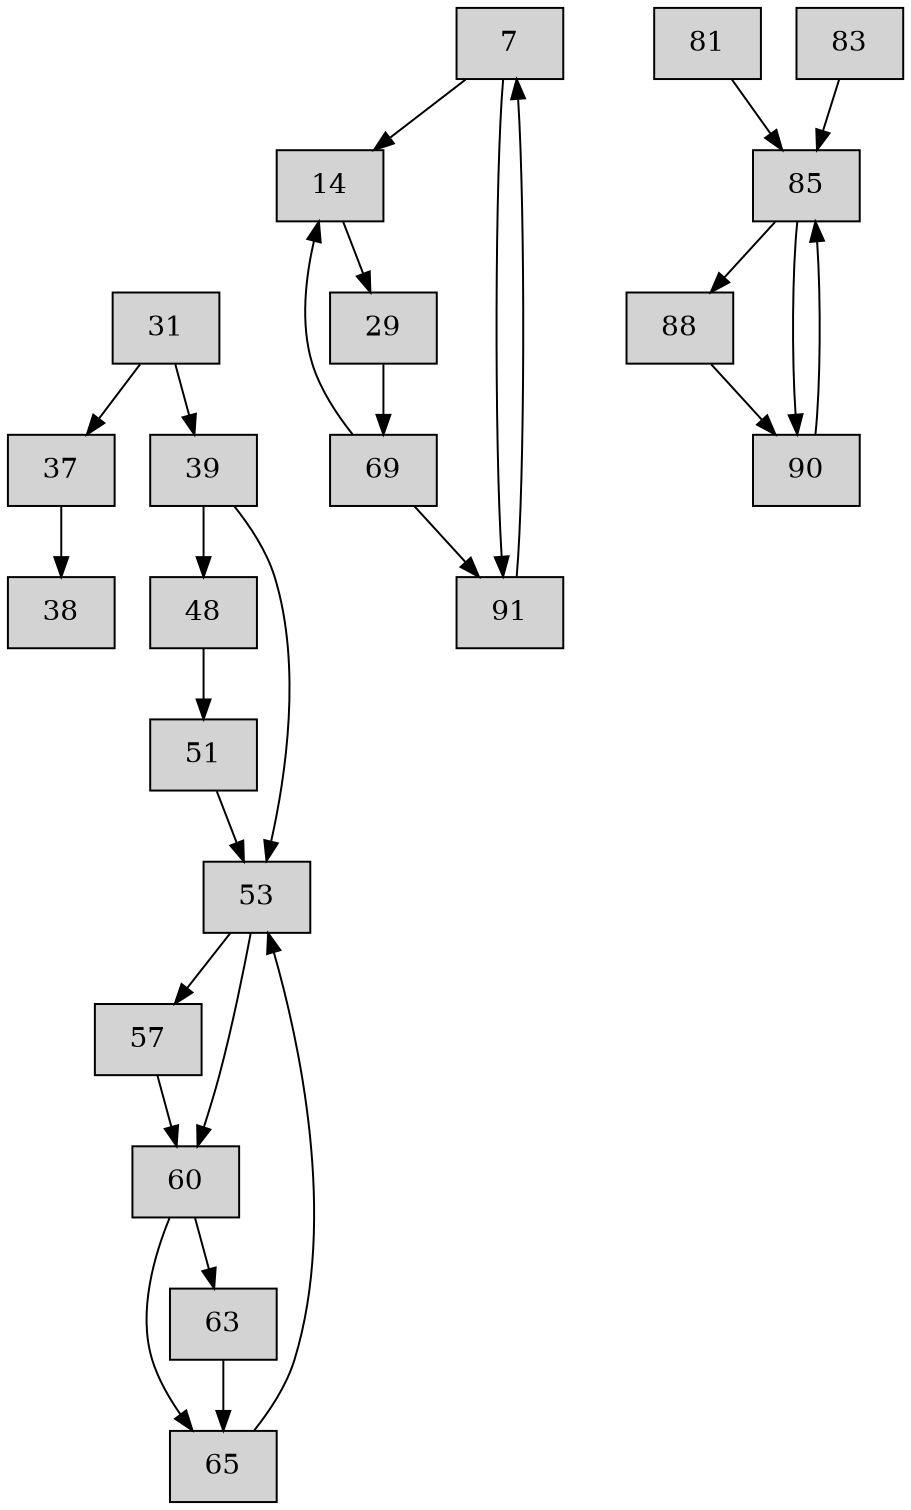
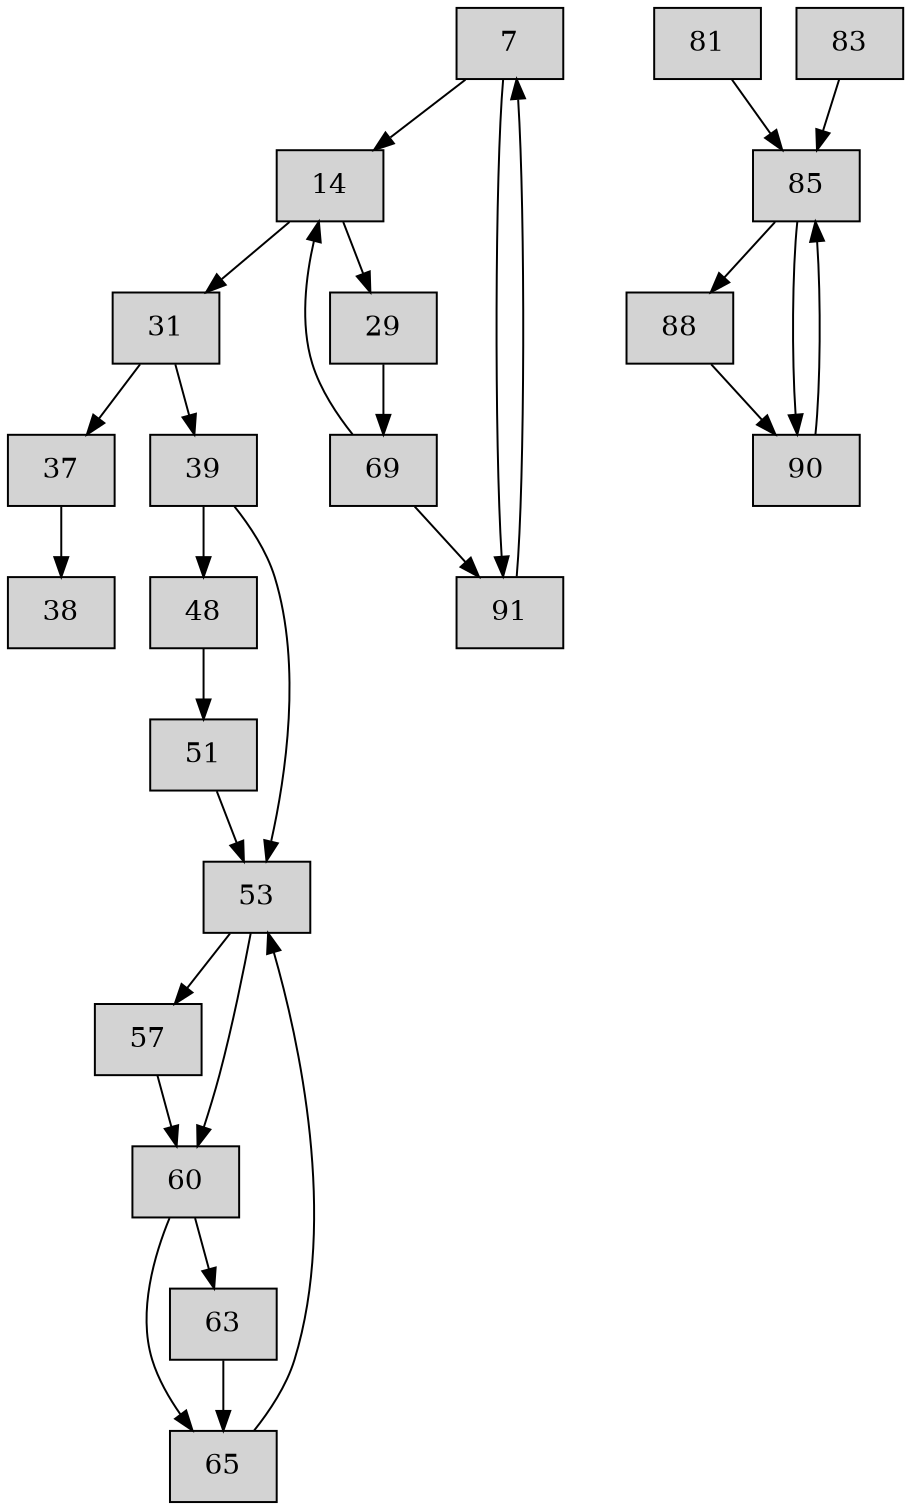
  digraph {
    fontname="DejaVu Serif"
    node [fontname="DejaVu Serif" shape=box style=filled]
    edge [fontname="DejaVu Serif"]
    n1 [label=7]
    n2 [label=14]
    n3 [label=91]
    n4 [label=29]
    n5 [label=31]
    n6 [label=69]
    n7 [label=37]
    n8 [label=39]
    n9 [label=38]
    n10 [label=48]
    n11 [label=53]
    n12 [label=51]
    n13 [label=57]
    n14 [label=60]
    n15 [label=63]
    n16 [label=65]
    n17 [label=81]
    n18 [label=85]
    n19 [label=88]
    n20 [label=90]
    n21 [label=83]
    n1 -> n2
    n1 -> n3
    n2 -> n4
+   n2 -> n5
    n3 -> n1
    n4 -> n6
    n5 -> n7
    n5 -> n8
    n6 -> n2
    n6 -> n3
    n7 -> n9
    n8 -> n10
    n8 -> n11
    n10 -> n12
    n11 -> n13
    n11 -> n14
    n12 -> n11
    n13 -> n14
    n14 -> n15
    n14 -> n16
    n15 -> n16
    n16 -> n11
    n17 -> n18
    n18 -> n19
    n18 -> n20
    n19 -> n20
    n20 -> n18
    n21 -> n18
  }
